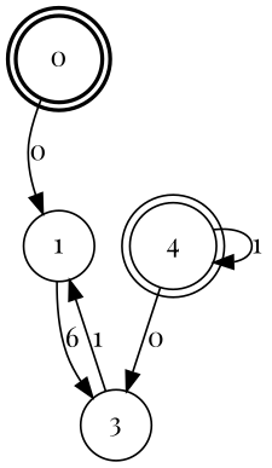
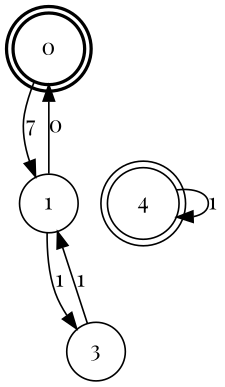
  digraph {
    fontname="Playfair Display"
    node [fontname="Playfair Display" shape=circle]
    edge [fontname="Playfair Display"]
    0 [peripheries=2 style=bold]
    1
    3
    4 [peripheries=2]
-   0 -> 1 [label=0]
-   1 -> 3 [label=6]
+   0 -> 1 [label=7]
+   1 -> 0 [label=0]
+   1 -> 3 [label=1]
    3 -> 1 [label=1]
-   4 -> 3 [label=0]
    4 -> 4 [label=1]
  }
